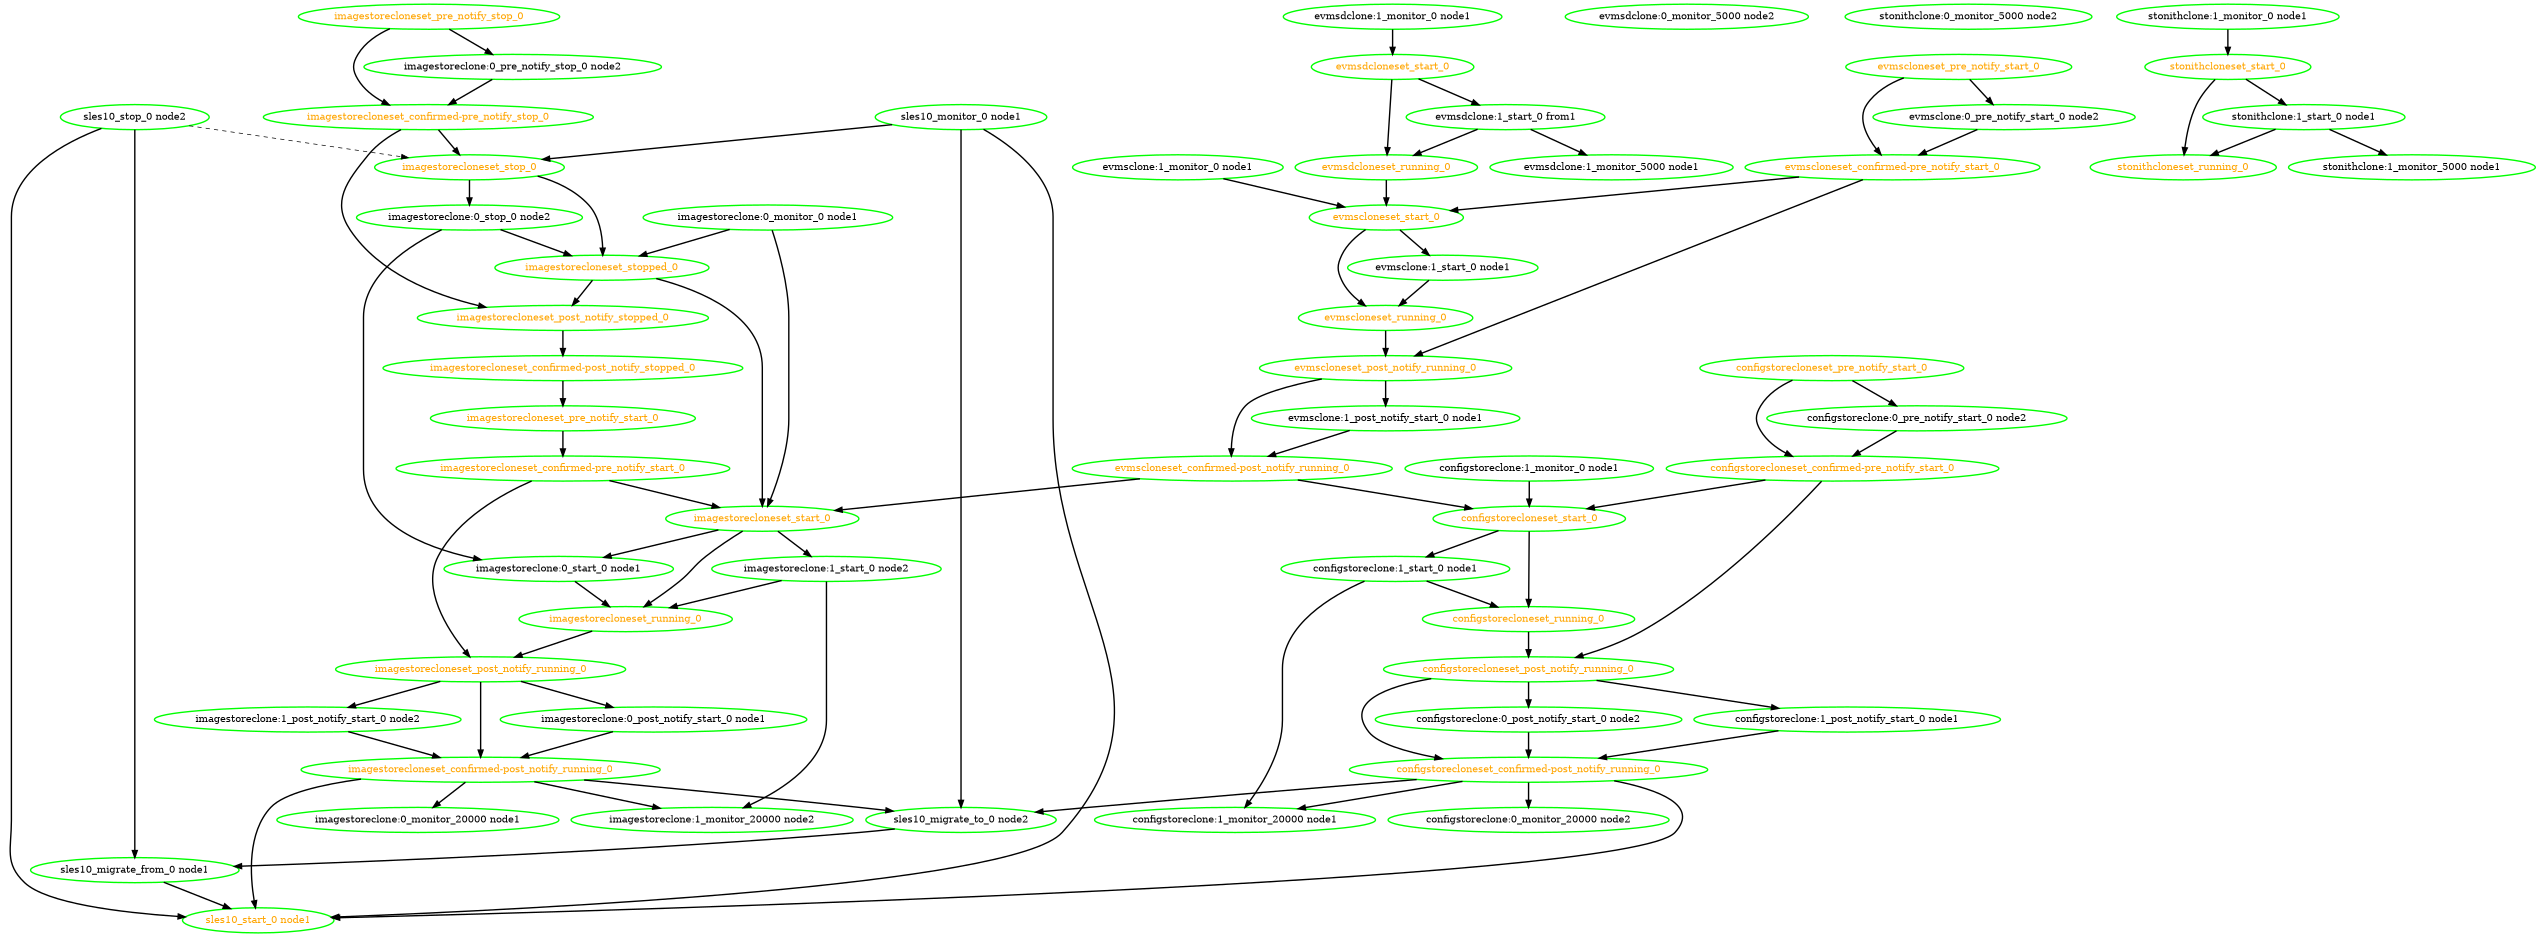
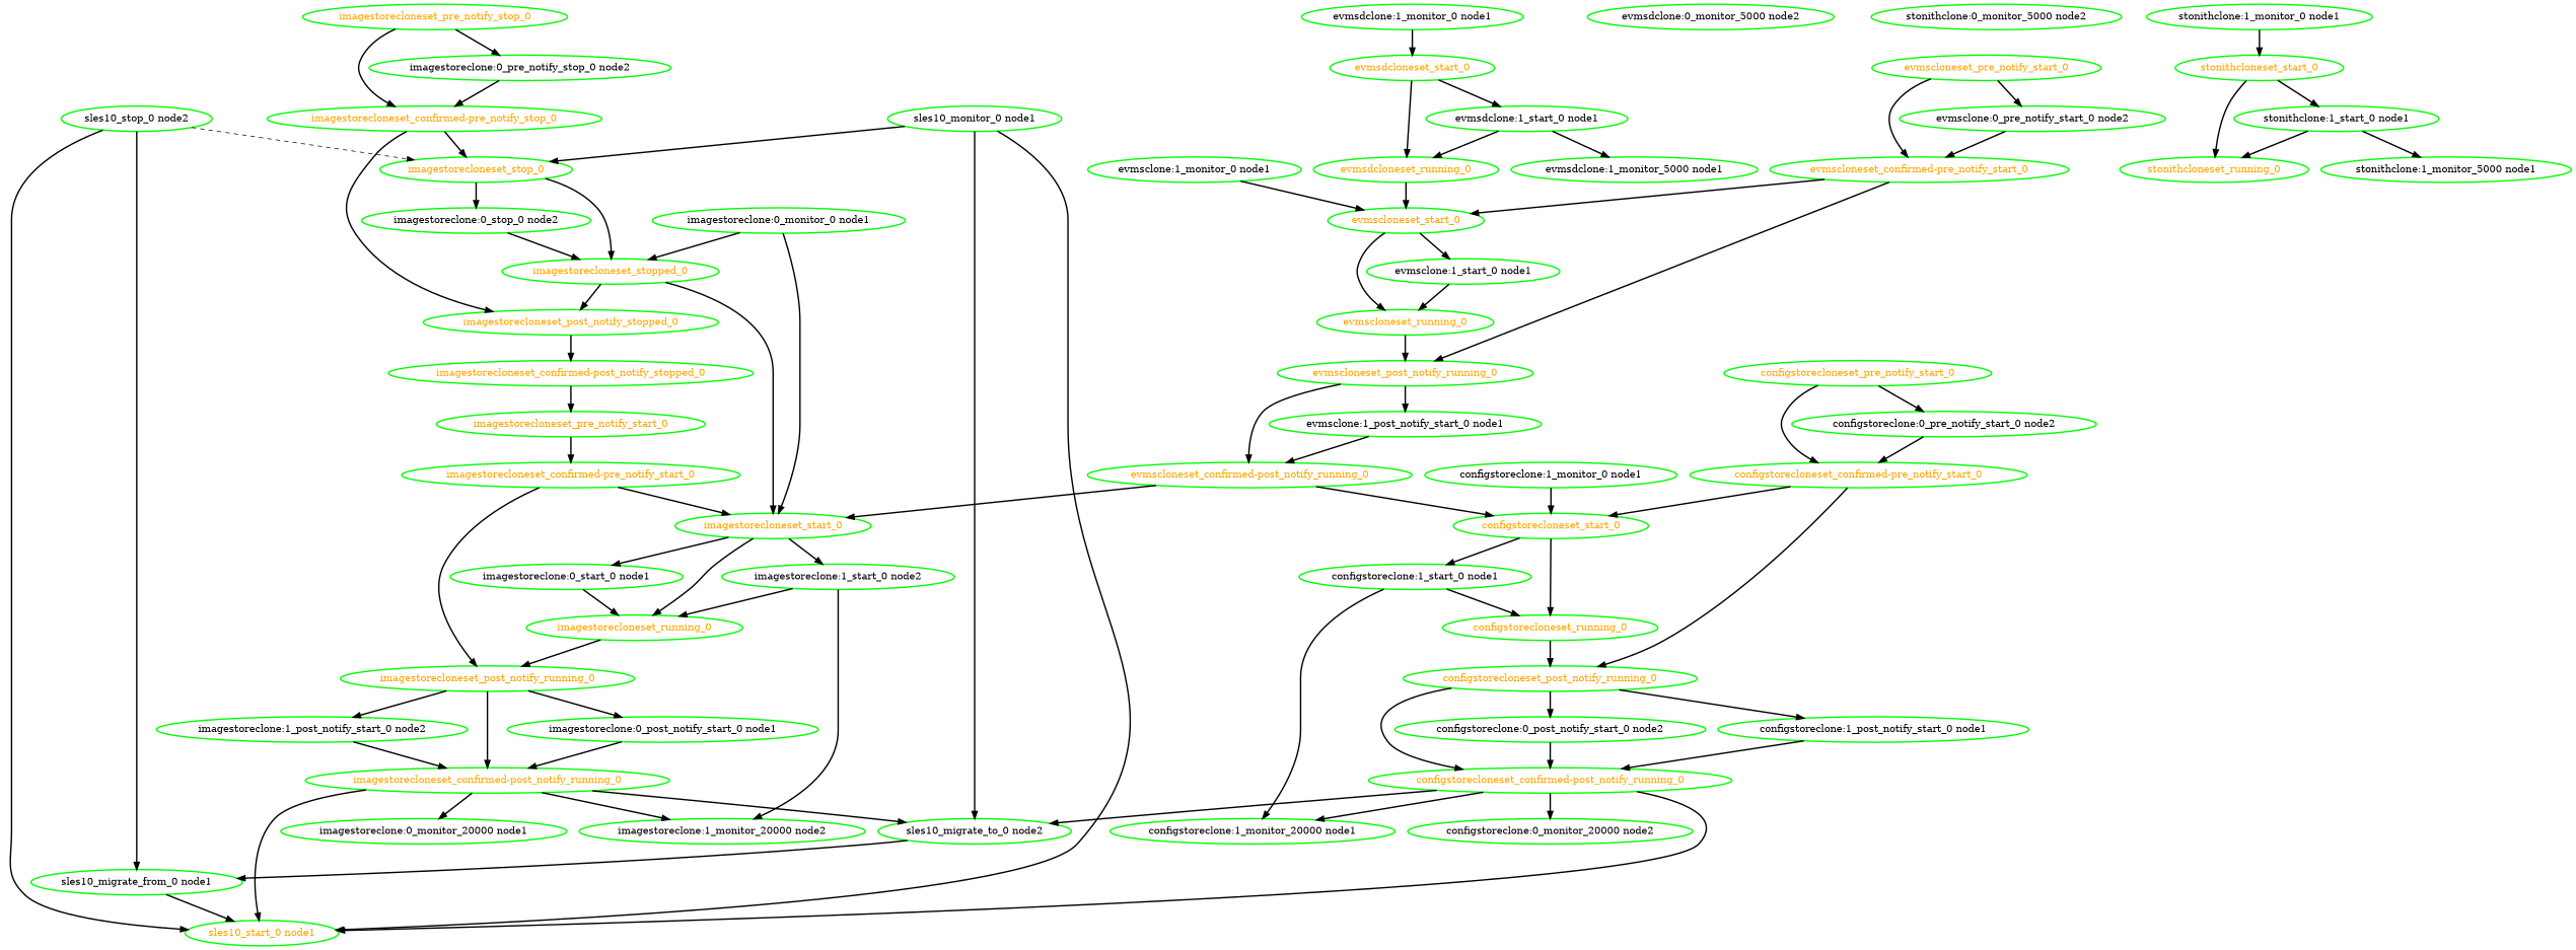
  digraph {
    node [color=green fontcolor=black style=bold]
    edge [style=bold]
    "configstorecloneset_confirmed-post_notify_running_0" [fontcolor=orange]
    "configstoreclone:0_post_notify_start_0 node2"
    "configstoreclone:0_monitor_20000 node2"
    "configstoreclone:1_monitor_20000 node1"
    "sles10_migrate_to_0 node2"
    "sles10_start_0 node1" [fontcolor=orange]
    "sles10_migrate_from_0 node1"
    "configstorecloneset_confirmed-pre_notify_start_0" [fontcolor=orange]
    "configstoreclone:0_pre_notify_start_0 node2"
    configstorecloneset_start_0 [fontcolor=orange]
    configstorecloneset_post_notify_running_0 [fontcolor=orange]
    "configstoreclone:1_start_0 node1"
    configstorecloneset_running_0 [fontcolor=orange]
    "configstoreclone:1_post_notify_start_0 node1"
    "configstoreclone:1_monitor_0 node1"
    configstorecloneset_pre_notify_start_0 [fontcolor=orange]
    "evmscloneset_confirmed-post_notify_running_0" [fontcolor=orange]
    imagestorecloneset_start_0 [fontcolor=orange]
    "imagestoreclone:0_start_0 node1"
    imagestorecloneset_running_0 [fontcolor=orange]
    "imagestoreclone:1_start_0 node2"
    "evmscloneset_confirmed-pre_notify_start_0" [fontcolor=orange]
    "evmsclone:0_pre_notify_start_0 node2"
    evmscloneset_start_0 [fontcolor=orange]
    evmscloneset_post_notify_running_0 [fontcolor=orange]
    "evmsclone:1_start_0 node1"
    evmscloneset_running_0 [fontcolor=orange]
    "evmsclone:1_post_notify_start_0 node1"
    "evmsclone:1_monitor_0 node1"
    imagestorecloneset_post_notify_running_0 [fontcolor=orange]
    "imagestoreclone:1_monitor_20000 node2"
    evmscloneset_pre_notify_start_0 [fontcolor=orange]
    "evmsdclone:0_monitor_5000 node2"
    evmsdcloneset_start_0 [fontcolor=orange]
    "evmsdclone:1_monitor_0 node1"
-   "evmsdclone:1_start_0 node1" [label="evmsdclone:1_start_0 from1"]
+   "evmsdclone:1_start_0 node1"
    evmsdcloneset_running_0 [fontcolor=orange]
    "evmsdclone:1_monitor_5000 node1"
    "imagestoreclone:0_monitor_0 node1"
    imagestorecloneset_stopped_0 [fontcolor=orange]
    imagestorecloneset_post_notify_stopped_0 [fontcolor=orange]
    "imagestorecloneset_confirmed-post_notify_stopped_0" [fontcolor=orange]
    "imagestorecloneset_confirmed-post_notify_running_0" [fontcolor=orange]
    "imagestoreclone:0_post_notify_start_0 node1"
    "imagestoreclone:0_monitor_20000 node1"
    "imagestorecloneset_confirmed-pre_notify_stop_0" [fontcolor=orange]
    "imagestoreclone:0_pre_notify_stop_0 node2"
    imagestorecloneset_stop_0 [fontcolor=orange]
    "imagestoreclone:0_stop_0 node2"
    "imagestoreclone:1_post_notify_start_0 node2"
    imagestorecloneset_pre_notify_start_0 [fontcolor=orange]
    "imagestorecloneset_confirmed-pre_notify_start_0" [fontcolor=orange]
    imagestorecloneset_pre_notify_stop_0 [fontcolor=orange]
    "sles10_stop_0 node2"
    "sles10_monitor_0 node1"
    "stonithclone:0_monitor_5000 node2"
    stonithcloneset_start_0 [fontcolor=orange]
    "stonithclone:1_monitor_0 node1"
    "stonithclone:1_start_0 node1"
    stonithcloneset_running_0 [fontcolor=orange]
    "stonithclone:1_monitor_5000 node1"
    "configstorecloneset_confirmed-post_notify_running_0" -> "configstoreclone:0_monitor_20000 node2"
    "configstorecloneset_confirmed-post_notify_running_0" -> "configstoreclone:1_monitor_20000 node1"
    "configstorecloneset_confirmed-post_notify_running_0" -> "sles10_migrate_to_0 node2"
    "configstorecloneset_confirmed-post_notify_running_0" -> "sles10_start_0 node1"
    "configstoreclone:0_post_notify_start_0 node2" -> "configstorecloneset_confirmed-post_notify_running_0"
    "sles10_migrate_to_0 node2" -> "sles10_migrate_from_0 node1"
    "sles10_migrate_from_0 node1" -> "sles10_start_0 node1"
    "configstorecloneset_confirmed-pre_notify_start_0" -> configstorecloneset_start_0
    "configstorecloneset_confirmed-pre_notify_start_0" -> configstorecloneset_post_notify_running_0
    "configstoreclone:0_pre_notify_start_0 node2" -> "configstorecloneset_confirmed-pre_notify_start_0"
    configstorecloneset_start_0 -> "configstoreclone:1_start_0 node1"
    configstorecloneset_start_0 -> configstorecloneset_running_0
    configstorecloneset_post_notify_running_0 -> "configstorecloneset_confirmed-post_notify_running_0"
    configstorecloneset_post_notify_running_0 -> "configstoreclone:0_post_notify_start_0 node2"
    configstorecloneset_post_notify_running_0 -> "configstoreclone:1_post_notify_start_0 node1"
    "configstoreclone:1_start_0 node1" -> "configstoreclone:1_monitor_20000 node1"
    "configstoreclone:1_start_0 node1" -> configstorecloneset_running_0
    configstorecloneset_running_0 -> configstorecloneset_post_notify_running_0
    "configstoreclone:1_post_notify_start_0 node1" -> "configstorecloneset_confirmed-post_notify_running_0"
    "configstoreclone:1_monitor_0 node1" -> configstorecloneset_start_0
    configstorecloneset_pre_notify_start_0 -> "configstorecloneset_confirmed-pre_notify_start_0"
    configstorecloneset_pre_notify_start_0 -> "configstoreclone:0_pre_notify_start_0 node2"
    "evmscloneset_confirmed-post_notify_running_0" -> configstorecloneset_start_0
    "evmscloneset_confirmed-post_notify_running_0" -> imagestorecloneset_start_0
    imagestorecloneset_start_0 -> "imagestoreclone:0_start_0 node1"
    imagestorecloneset_start_0 -> imagestorecloneset_running_0
    imagestorecloneset_start_0 -> "imagestoreclone:1_start_0 node2"
    "imagestoreclone:0_start_0 node1" -> imagestorecloneset_running_0
    imagestorecloneset_running_0 -> imagestorecloneset_post_notify_running_0
    "imagestoreclone:1_start_0 node2" -> imagestorecloneset_running_0
    "imagestoreclone:1_start_0 node2" -> "imagestoreclone:1_monitor_20000 node2"
    "evmscloneset_confirmed-pre_notify_start_0" -> evmscloneset_start_0
    "evmscloneset_confirmed-pre_notify_start_0" -> evmscloneset_post_notify_running_0
    "evmsclone:0_pre_notify_start_0 node2" -> "evmscloneset_confirmed-pre_notify_start_0"
    evmscloneset_start_0 -> "evmsclone:1_start_0 node1"
    evmscloneset_start_0 -> evmscloneset_running_0
    evmscloneset_post_notify_running_0 -> "evmscloneset_confirmed-post_notify_running_0"
    evmscloneset_post_notify_running_0 -> "evmsclone:1_post_notify_start_0 node1"
    "evmsclone:1_start_0 node1" -> evmscloneset_running_0
    evmscloneset_running_0 -> evmscloneset_post_notify_running_0
    "evmsclone:1_post_notify_start_0 node1" -> "evmscloneset_confirmed-post_notify_running_0"
    "evmsclone:1_monitor_0 node1" -> evmscloneset_start_0
    imagestorecloneset_post_notify_running_0 -> "imagestorecloneset_confirmed-post_notify_running_0"
    imagestorecloneset_post_notify_running_0 -> "imagestoreclone:0_post_notify_start_0 node1"
    imagestorecloneset_post_notify_running_0 -> "imagestoreclone:1_post_notify_start_0 node2"
    evmscloneset_pre_notify_start_0 -> "evmscloneset_confirmed-pre_notify_start_0"
    evmscloneset_pre_notify_start_0 -> "evmsclone:0_pre_notify_start_0 node2"
    evmsdcloneset_start_0 -> "evmsdclone:1_start_0 node1"
    evmsdcloneset_start_0 -> evmsdcloneset_running_0
    "evmsdclone:1_monitor_0 node1" -> evmsdcloneset_start_0
    "evmsdclone:1_start_0 node1" -> evmsdcloneset_running_0
    "evmsdclone:1_start_0 node1" -> "evmsdclone:1_monitor_5000 node1"
    evmsdcloneset_running_0 -> evmscloneset_start_0
    "imagestoreclone:0_monitor_0 node1" -> imagestorecloneset_start_0
    "imagestoreclone:0_monitor_0 node1" -> imagestorecloneset_stopped_0
    imagestorecloneset_stopped_0 -> imagestorecloneset_start_0
    imagestorecloneset_stopped_0 -> imagestorecloneset_post_notify_stopped_0
    imagestorecloneset_post_notify_stopped_0 -> "imagestorecloneset_confirmed-post_notify_stopped_0"
    "imagestorecloneset_confirmed-post_notify_stopped_0" -> imagestorecloneset_pre_notify_start_0
    "imagestorecloneset_confirmed-post_notify_running_0" -> "sles10_migrate_to_0 node2"
    "imagestorecloneset_confirmed-post_notify_running_0" -> "sles10_start_0 node1"
    "imagestorecloneset_confirmed-post_notify_running_0" -> "imagestoreclone:1_monitor_20000 node2"
    "imagestorecloneset_confirmed-post_notify_running_0" -> "imagestoreclone:0_monitor_20000 node1"
    "imagestoreclone:0_post_notify_start_0 node1" -> "imagestorecloneset_confirmed-post_notify_running_0"
    "imagestorecloneset_confirmed-pre_notify_stop_0" -> imagestorecloneset_post_notify_stopped_0
    "imagestorecloneset_confirmed-pre_notify_stop_0" -> imagestorecloneset_stop_0
    "imagestoreclone:0_pre_notify_stop_0 node2" -> "imagestorecloneset_confirmed-pre_notify_stop_0"
    imagestorecloneset_stop_0 -> imagestorecloneset_stopped_0
    imagestorecloneset_stop_0 -> "imagestoreclone:0_stop_0 node2"
-   "imagestoreclone:0_stop_0 node2" -> "imagestoreclone:0_start_0 node1"
    "imagestoreclone:0_stop_0 node2" -> imagestorecloneset_stopped_0
    "imagestoreclone:1_post_notify_start_0 node2" -> "imagestorecloneset_confirmed-post_notify_running_0"
    imagestorecloneset_pre_notify_start_0 -> "imagestorecloneset_confirmed-pre_notify_start_0"
    "imagestorecloneset_confirmed-pre_notify_start_0" -> imagestorecloneset_start_0
    "imagestorecloneset_confirmed-pre_notify_start_0" -> imagestorecloneset_post_notify_running_0
    imagestorecloneset_pre_notify_stop_0 -> "imagestorecloneset_confirmed-pre_notify_stop_0"
    imagestorecloneset_pre_notify_stop_0 -> "imagestoreclone:0_pre_notify_stop_0 node2"
    "sles10_stop_0 node2" -> "sles10_start_0 node1"
    "sles10_stop_0 node2" -> "sles10_migrate_from_0 node1"
    "sles10_stop_0 node2" -> imagestorecloneset_stop_0 [style=dashed]
    "sles10_monitor_0 node1" -> "sles10_migrate_to_0 node2"
    "sles10_monitor_0 node1" -> "sles10_start_0 node1"
    "sles10_monitor_0 node1" -> imagestorecloneset_stop_0
    stonithcloneset_start_0 -> "stonithclone:1_start_0 node1"
    stonithcloneset_start_0 -> stonithcloneset_running_0
    "stonithclone:1_monitor_0 node1" -> stonithcloneset_start_0
    "stonithclone:1_start_0 node1" -> stonithcloneset_running_0
    "stonithclone:1_start_0 node1" -> "stonithclone:1_monitor_5000 node1"
  }
